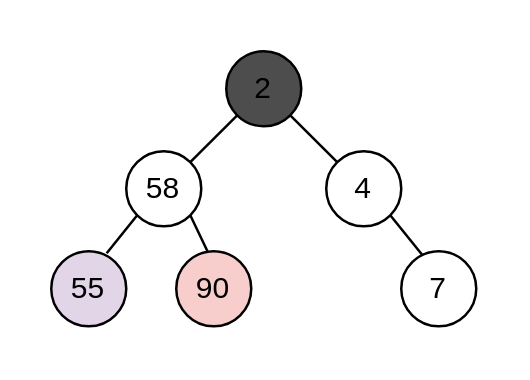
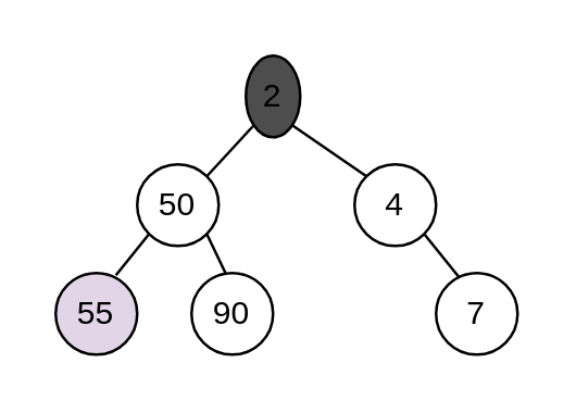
  <mxCell id="0" />
  <mxCell id="1" parent="0" />
  <mxCell id="2" style="edgeStyle=none;html=1;exitX=1;exitY=1;exitDx=0;exitDy=0;entryX=0.3;entryY=0.073;entryDx=0;entryDy=0;entryPerimeter=0;endArrow=none;endFill=0;" parent="1" source="3" target="12" edge="1"><mxGeometry relative="1" as="geometry" /></mxCell>
  <mxCell id="3" value="4" style="ellipse;whiteSpace=wrap;html=1;aspect=fixed;fillColor=default;" parent="1" vertex="1"><mxGeometry x="130" y="60" width="30" height="30" as="geometry" /></mxCell>
  <mxCell id="4" style="edgeStyle=none;html=1;exitX=0;exitY=1;exitDx=0;exitDy=0;entryX=1;entryY=0;entryDx=0;entryDy=0;endArrow=none;endFill=0;" parent="1" source="6" target="9" edge="1"><mxGeometry relative="1" as="geometry" /></mxCell>
  <mxCell id="5" style="edgeStyle=none;html=1;exitX=1;exitY=1;exitDx=0;exitDy=0;entryX=0;entryY=0;entryDx=0;entryDy=0;endArrow=none;endFill=0;" parent="1" source="6" target="3" edge="1"><mxGeometry relative="1" as="geometry" /></mxCell>
- <mxCell id="6" value="2" style="ellipse;whiteSpace=wrap;html=1;aspect=fixed;fillColor=#4D4D4D;" parent="1" vertex="1"><mxGeometry x="90" y="20" width="30" height="30" as="geometry" /></mxCell>
+ <mxCell id="6" value="2" style="ellipse;whiteSpace=wrap;html=1;aspect=fixed;fillColor=#4D4D4D;" parent="1" vertex="1"><mxGeometry x="90" y="20" width="20" height="30" as="geometry" /></mxCell>
  <mxCell id="7" style="edgeStyle=none;html=1;exitX=0;exitY=1;exitDx=0;exitDy=0;entryX=0.739;entryY=0.027;entryDx=0;entryDy=0;entryPerimeter=0;endArrow=none;endFill=0;" parent="1" source="9" target="11" edge="1"><mxGeometry relative="1" as="geometry" /></mxCell>
  <mxCell id="8" style="edgeStyle=none;html=1;exitX=1;exitY=1;exitDx=0;exitDy=0;entryX=0.418;entryY=0.003;entryDx=0;entryDy=0;entryPerimeter=0;endArrow=none;endFill=0;" parent="1" source="9" target="10" edge="1"><mxGeometry relative="1" as="geometry" /></mxCell>
- <mxCell id="9" value="58" style="ellipse;whiteSpace=wrap;html=1;aspect=fixed;" parent="1" vertex="1"><mxGeometry x="50" y="60" width="30" height="30" as="geometry" /></mxCell>
- <mxCell id="10" value="90" style="ellipse;whiteSpace=wrap;html=1;aspect=fixed;fillColor=#f8cecc;" parent="1" vertex="1"><mxGeometry x="70" y="100" width="30" height="30" as="geometry" /></mxCell>
+ <mxCell id="9" value="50" style="ellipse;whiteSpace=wrap;html=1;aspect=fixed;" parent="1" vertex="1"><mxGeometry x="50" y="60" width="30" height="30" as="geometry" /></mxCell>
+ <mxCell id="10" value="90" style="ellipse;whiteSpace=wrap;html=1;aspect=fixed;" parent="1" vertex="1"><mxGeometry x="70" y="100" width="30" height="30" as="geometry" /></mxCell>
  <mxCell id="11" value="55" style="ellipse;whiteSpace=wrap;html=1;aspect=fixed;fillColor=#e1d5e7;" parent="1" vertex="1"><mxGeometry x="20" y="100" width="30" height="30" as="geometry" /></mxCell>
  <mxCell id="12" value="7" style="ellipse;whiteSpace=wrap;html=1;aspect=fixed;fillColor=default;" parent="1" vertex="1"><mxGeometry x="160" y="100" width="30" height="30" as="geometry" /></mxCell>
